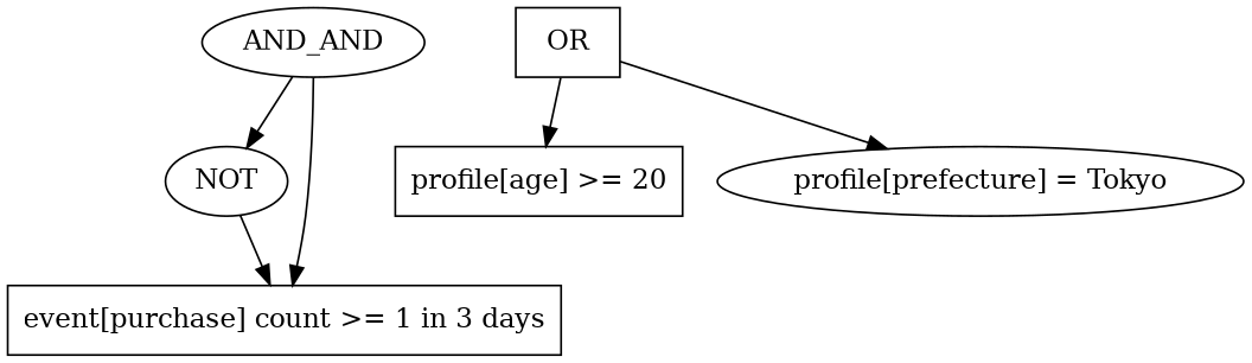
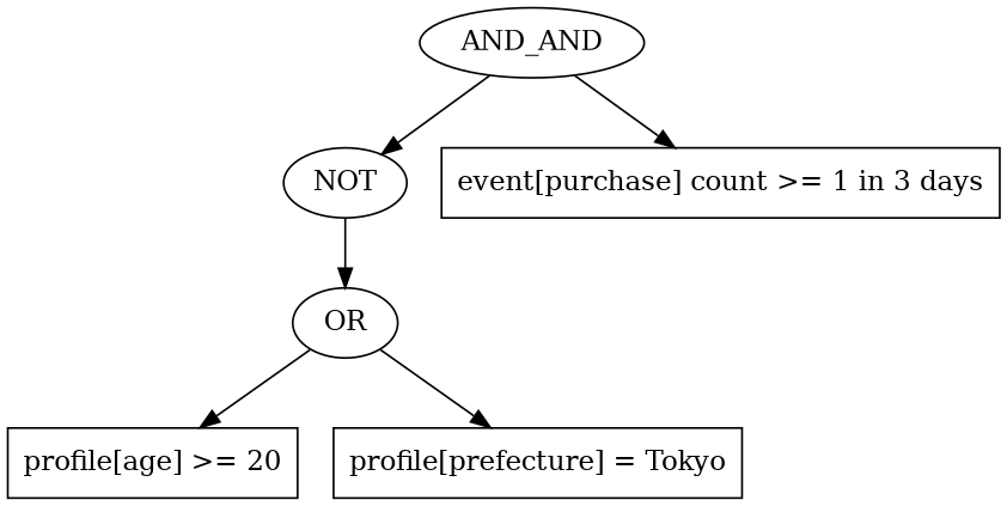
  digraph {
    n1 [label=NOT]
-   OR [shape=box]
+   OR
    n3 [label="profile[age] >= 20" shape=box]
-   n4 [label="profile[prefecture] = Tokyo" shape=ellipse]
+   n4 [label="profile[prefecture] = Tokyo" shape=box]
    n5 [label=AND_AND]
    n6 [label="event[purchase] count >= 1 in 3 days" shape=box]
-   n1 -> n6
+   n1 -> OR
    OR -> n3
    OR -> n4
    n5 -> n1
    n5 -> n6
  }
